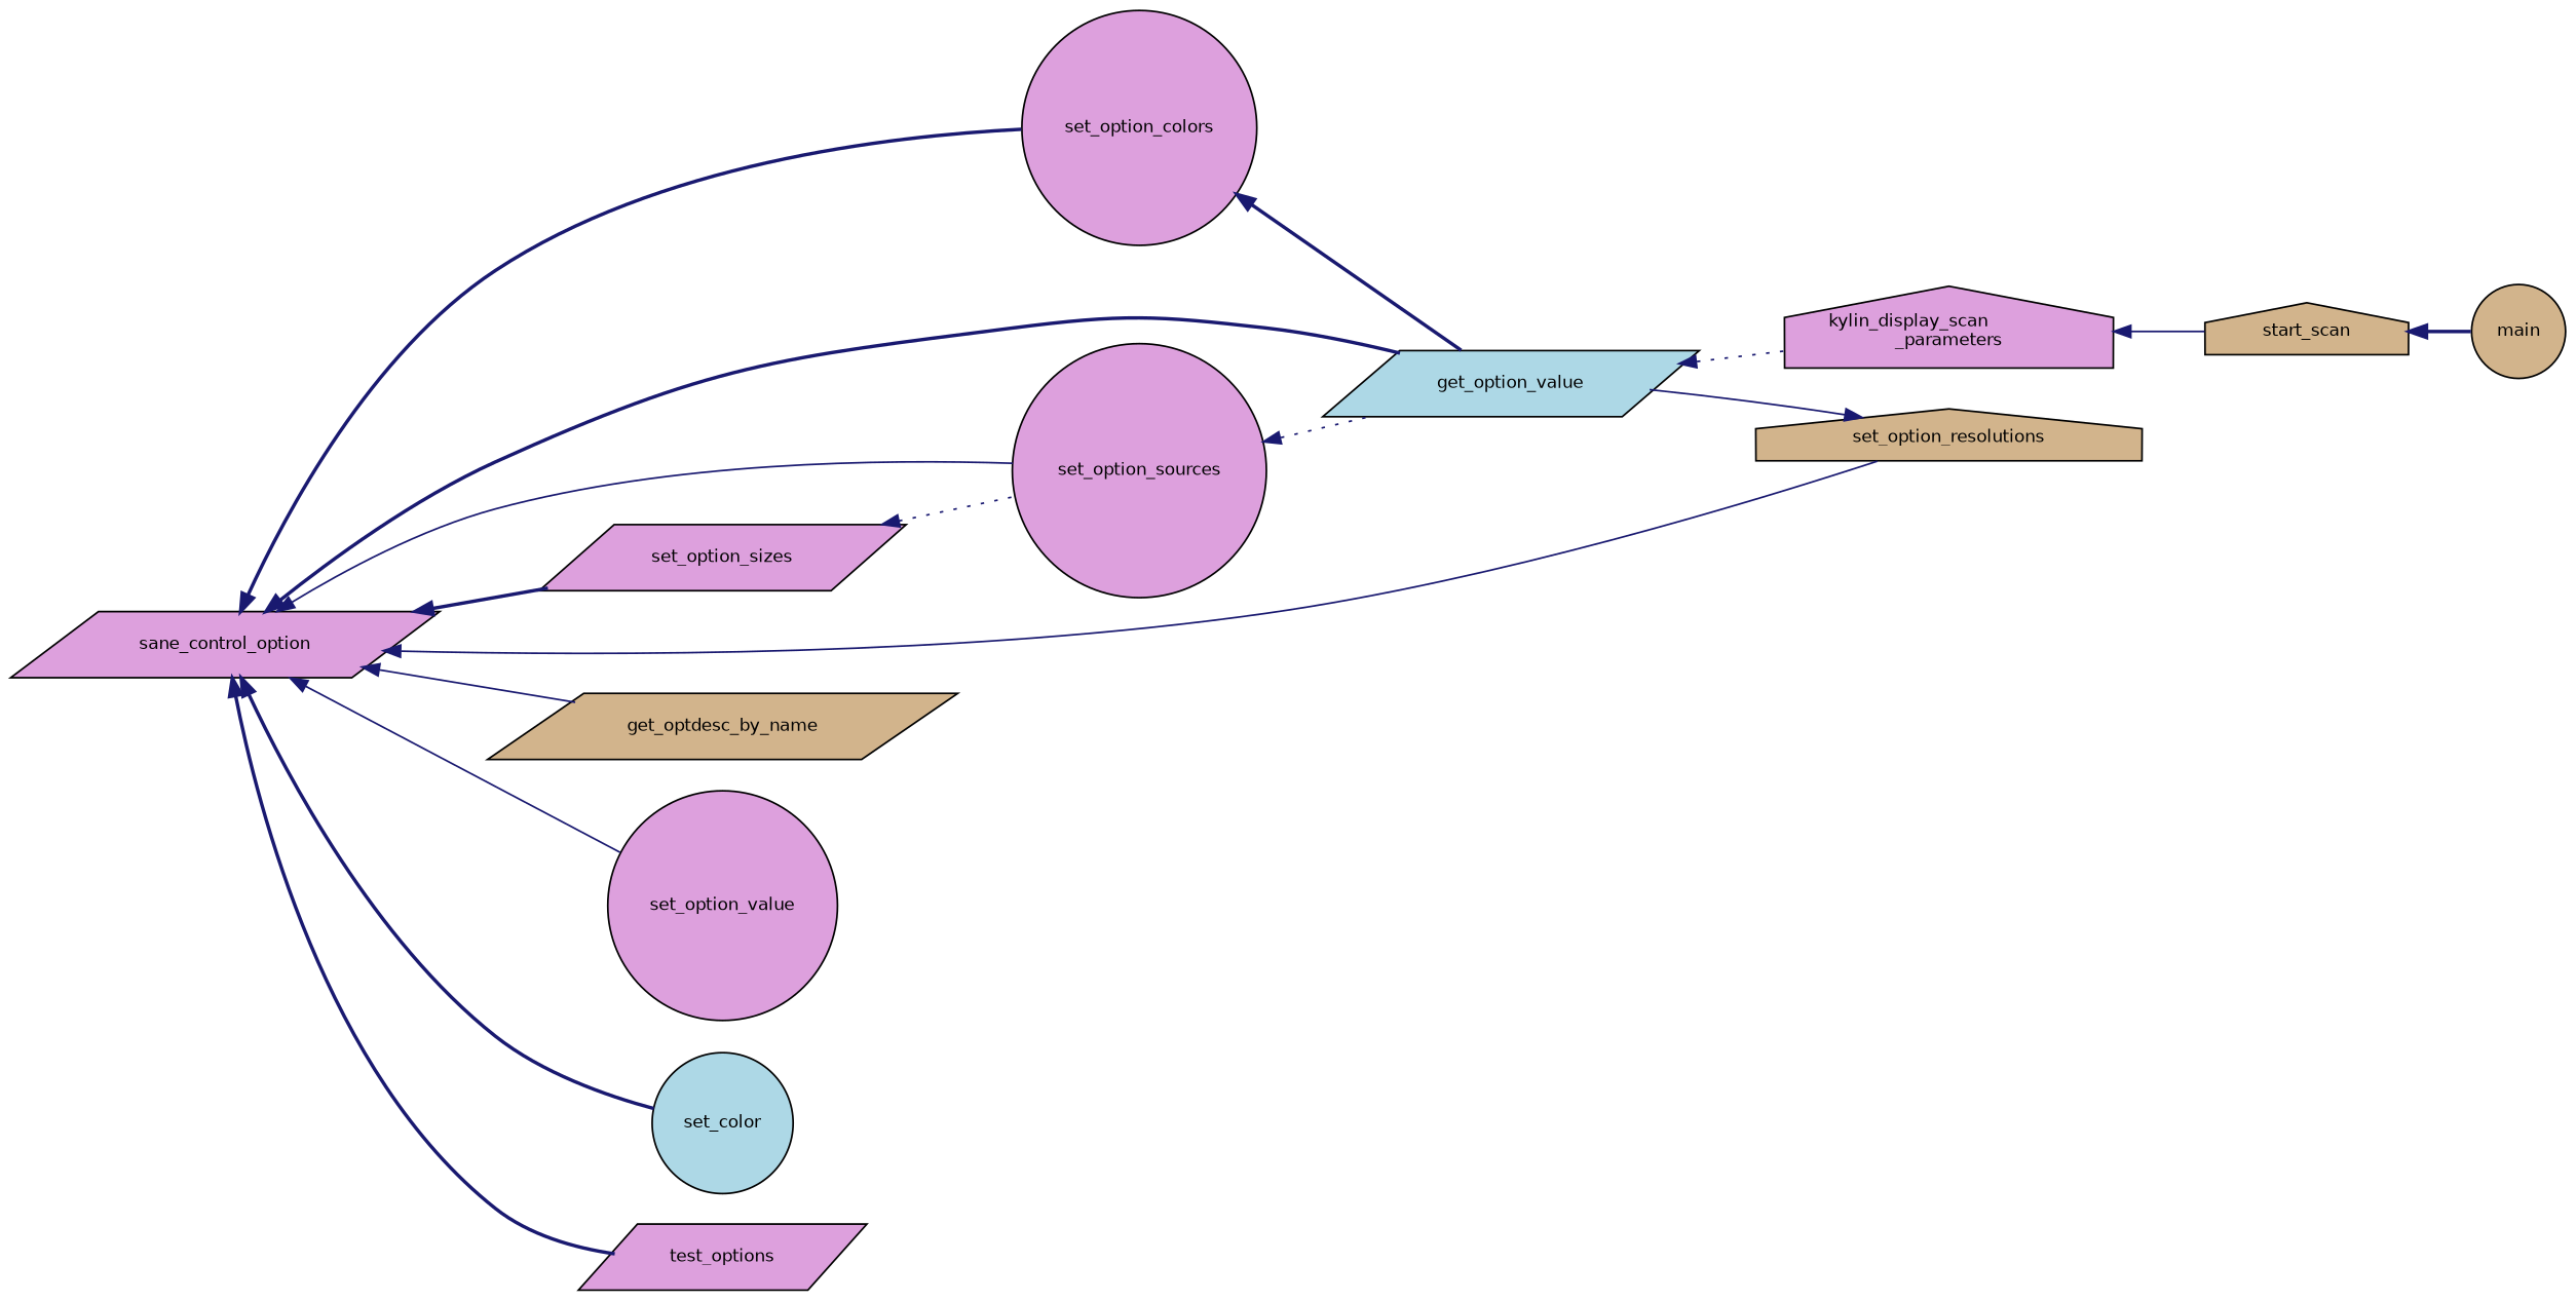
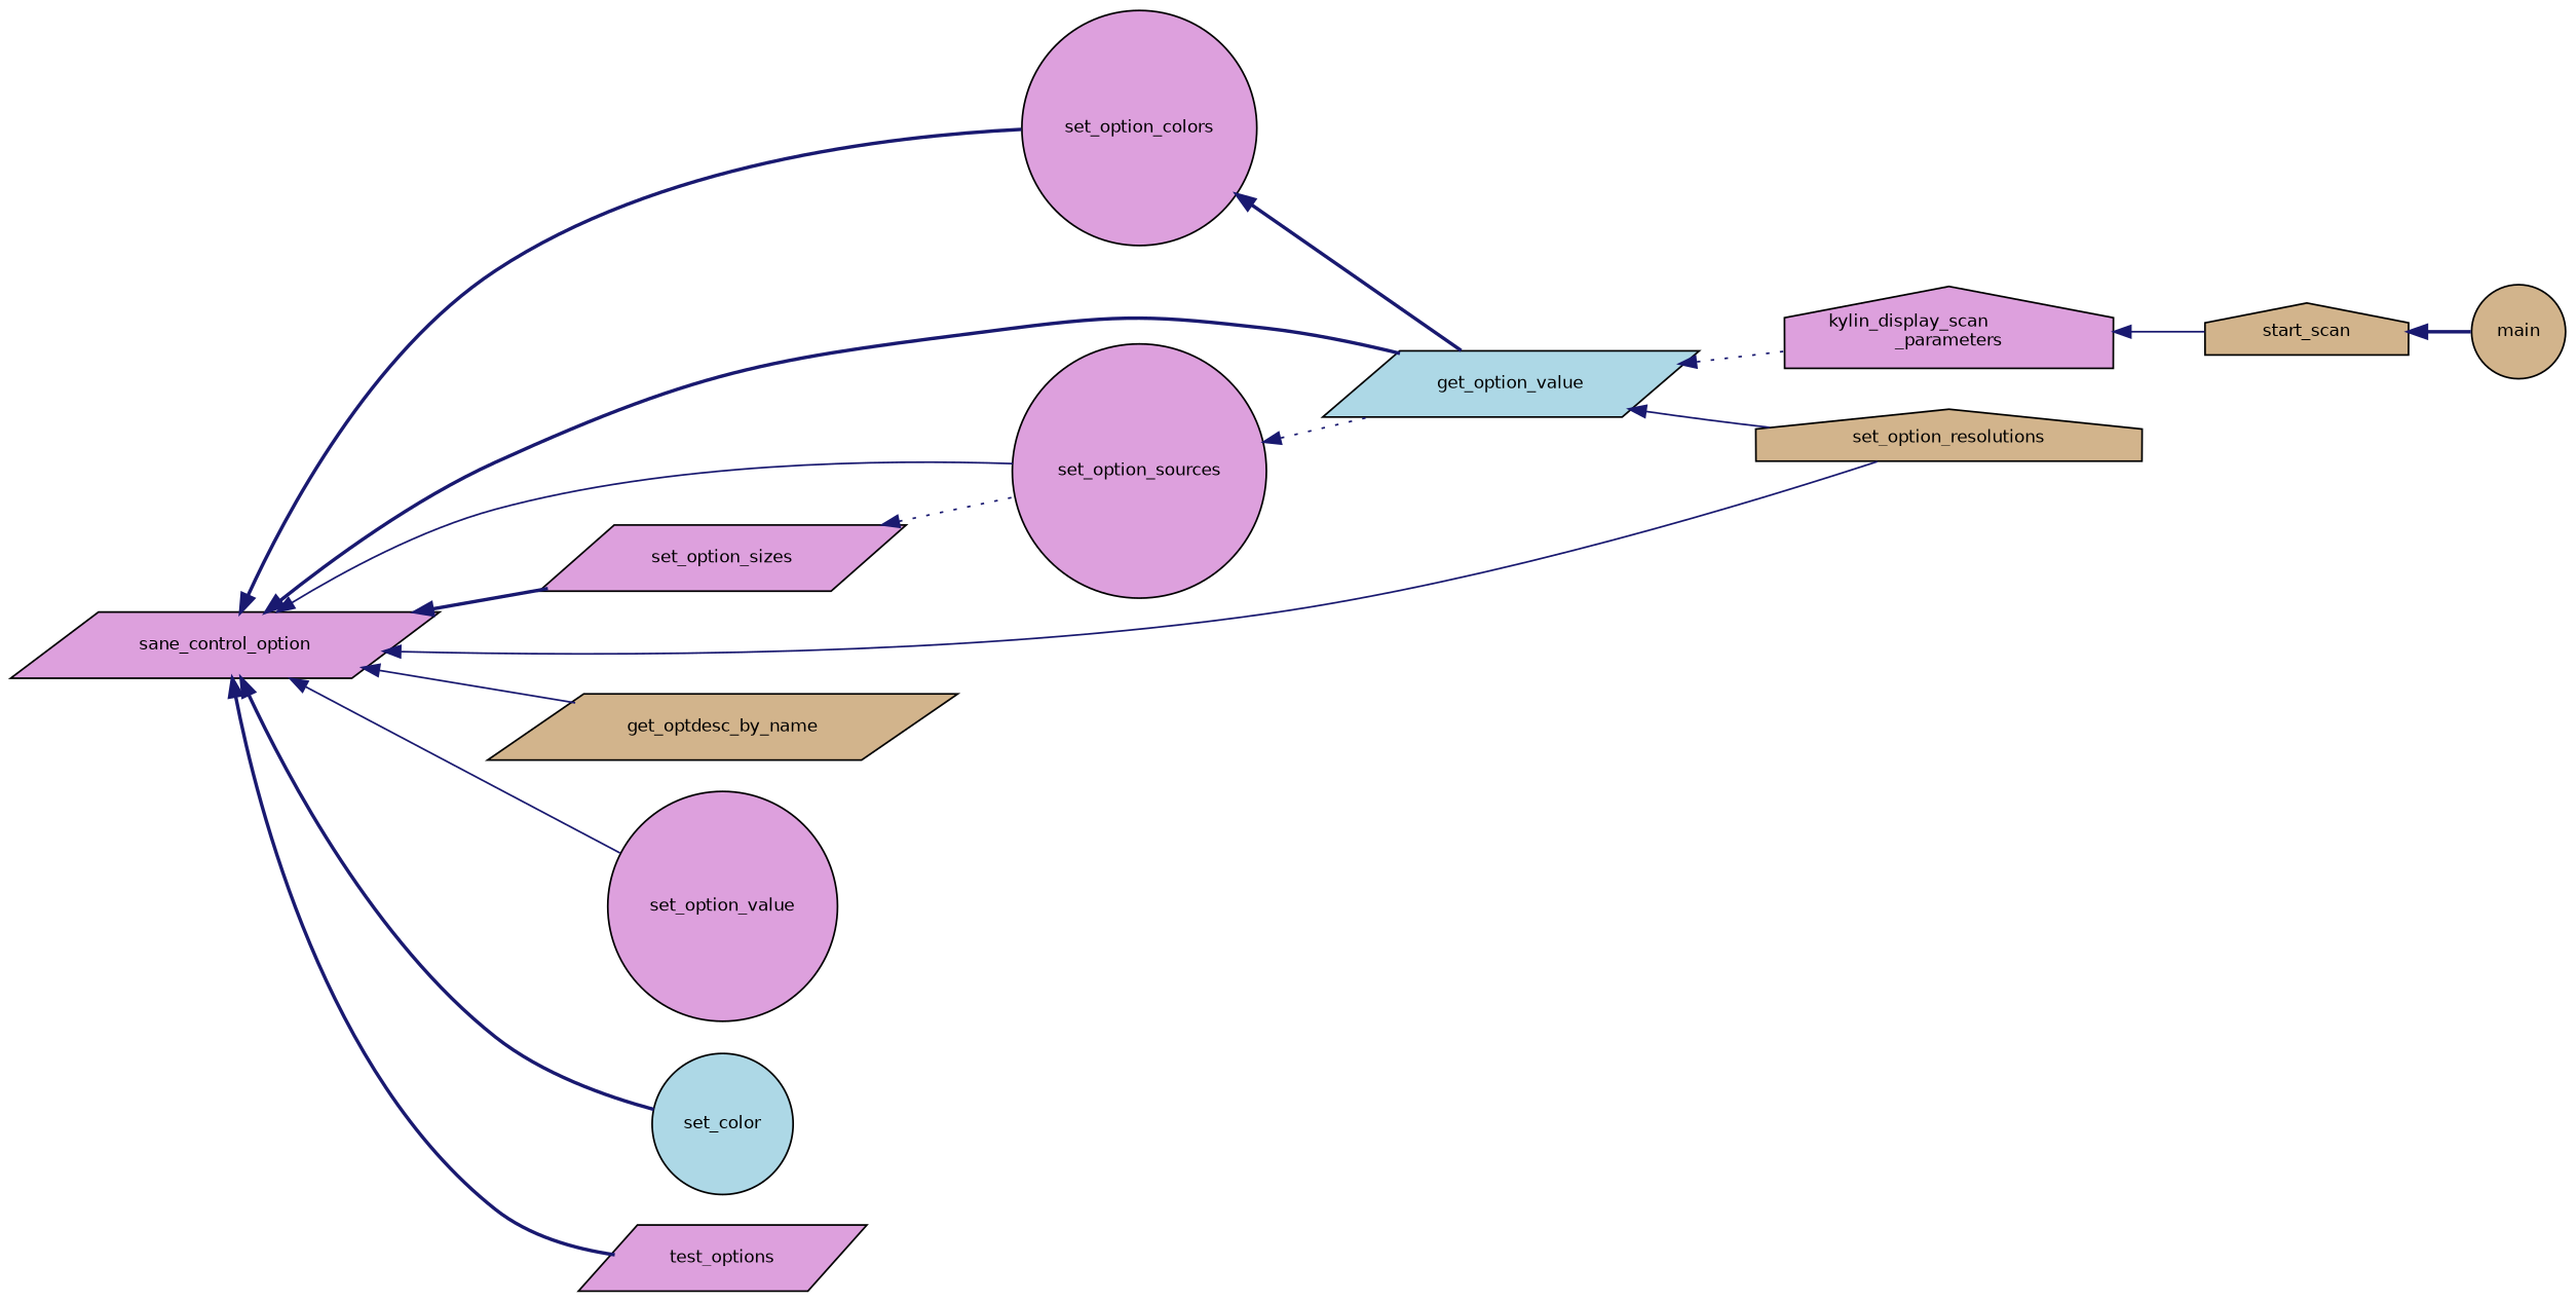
  digraph {
    rankdir=LR
    node [color=black fillcolor=plum fontname=Helvetica fontsize=10 shape=parallelogram style=filled]
    edge [color=midnightblue dir=back fontname=Helvetica fontsize=10 labelfontname=Helvetica labelfontsize=10 style=bold]
    n1 [fontcolor=black height=0.2 label=sane_control_option width=0.4]
    n2 [height=0.2 label=set_option_colors shape=circle width=0.4]
    n3 [fillcolor=lightblue height=0.2 label=get_option_value width=0.4]
    n4 [height=0.2 label=set_option_sources shape=circle width=0.4]
    n5 [fillcolor=tan height=0.2 label=set_option_resolutions shape=house width=0.4]
    n6 [height=0.2 label=set_option_sizes width=0.4]
    n7 [fillcolor=tan height=0.2 label=get_optdesc_by_name width=0.4]
    n8 [height=0.2 label=set_option_value shape=circle width=0.4]
    n9 [fillcolor=lightblue height=0.2 label=set_color shape=circle width=0.4]
    n10 [height=0.2 label=test_options width=0.4]
    n11 [height=0.2 label="kylin_display_scan\l_parameters" shape=house width=0.4]
    n12 [fillcolor=tan height=0.2 label=start_scan shape=house width=0.4]
    n13 [fillcolor=tan height=0.2 label=main shape=circle width=0.4]
    n1 -> n2
    n1 -> n3
    n1 -> n4 [style=solid]
    n1 -> n5 [style=solid]
    n1 -> n6
    n1 -> n7 [style=solid]
    n1 -> n8 [style=solid]
    n1 -> n9
    n1 -> n10
    n2 -> n3
    n3 -> n11 [style=dotted]
    n4 -> n3 [style=dotted]
-   n5 -> n3 [style=solid]
+   n3 -> n5 [style=solid]
    n6 -> n4 [style=dotted]
    n11 -> n12 [style=solid]
    n12 -> n13
  }
